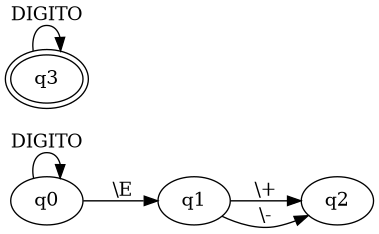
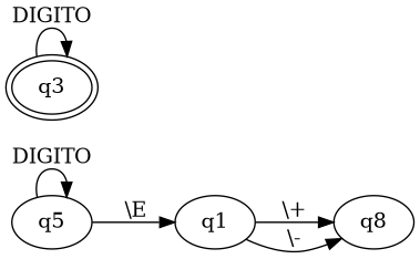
  digraph {
    rankdir=LR
-   q0
+   q0 [label=q5]
    q1
-   q2
+   q2 [label=q8]
    q3 [peripheries=2]
    q0 -> q0 [label=DIGITO]
    q0 -> q1 [label="\\E"]
    q1 -> q2 [label="\\+"]
    q1 -> q2 [label="\\-"]
    q3 -> q3 [label=DIGITO]
  }
